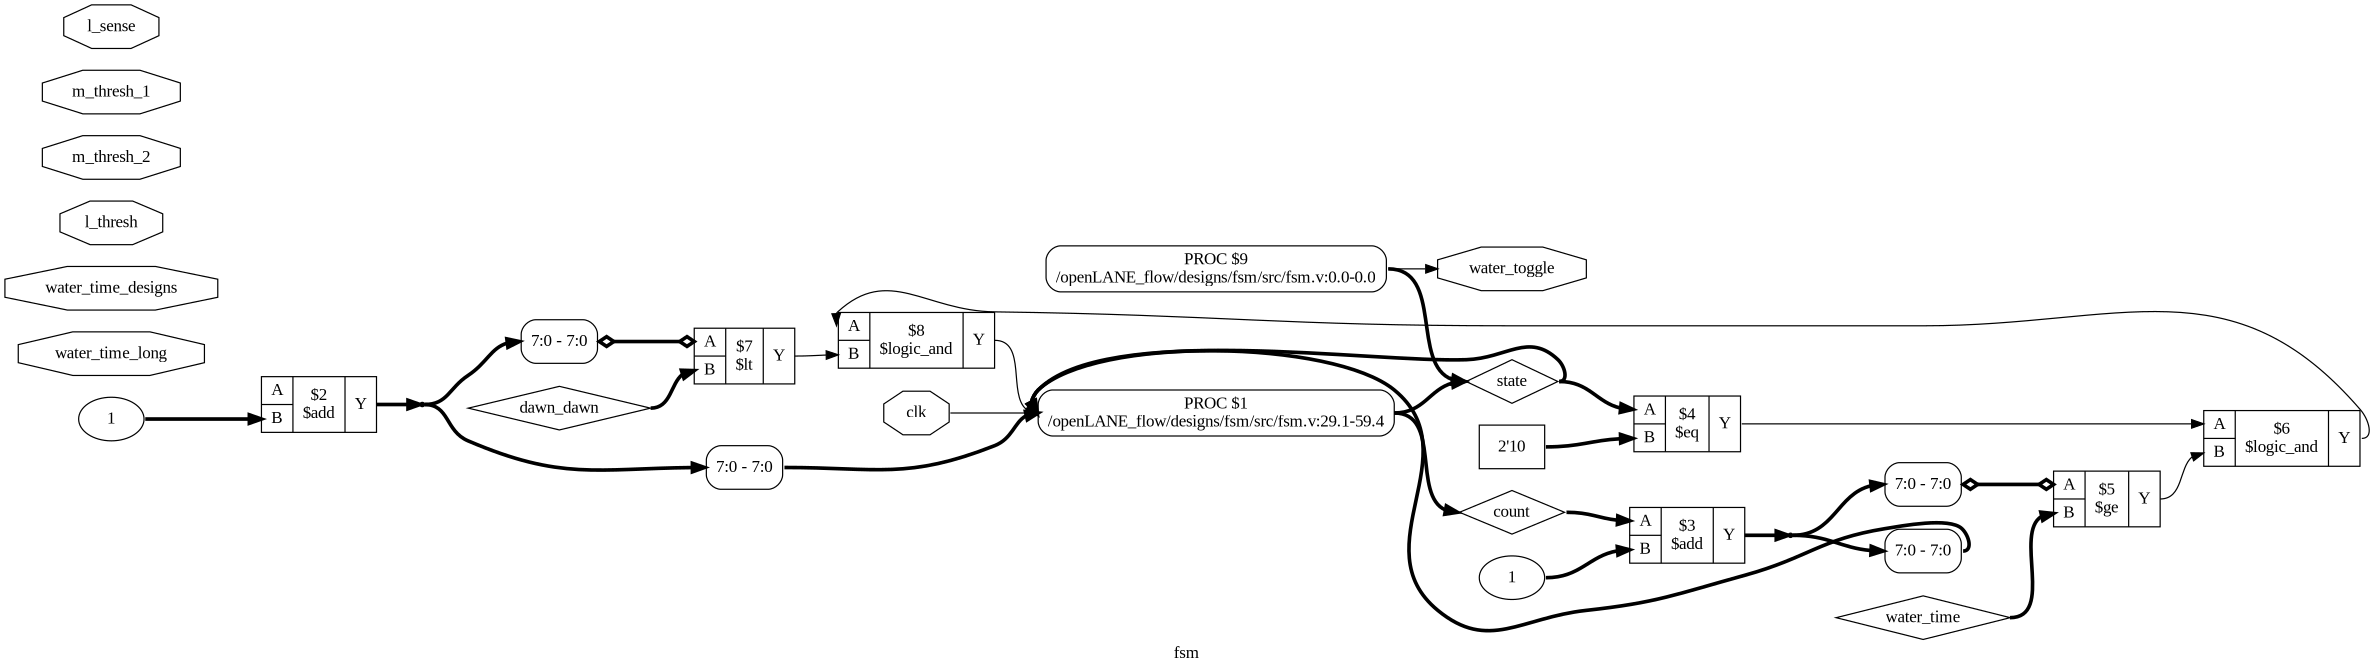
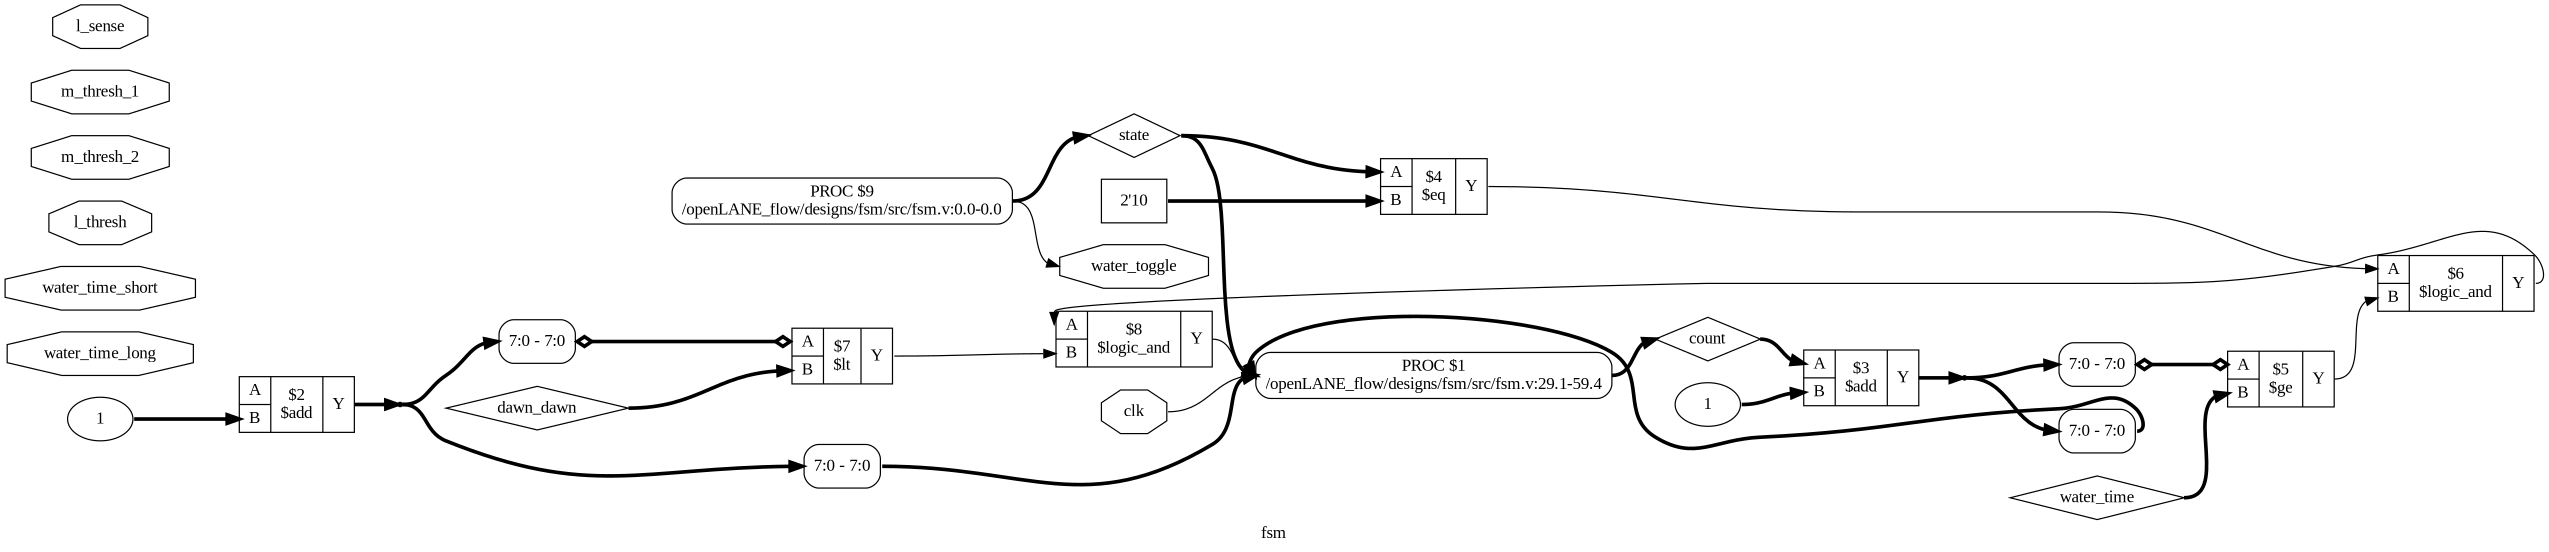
  digraph {
    fontname="Liberation Serif"
    label=fsm
    rankdir=LR
    remincross=true
    node [fontname="Liberation Serif" shape=record]
    edge [color=black fontname="Liberation Serif" headport=w style="setlinewidth(3)" tailport=e]
    n14 [color=black fontcolor=black label=dawn_dawn shape=diamond]
    c32 [label="{{<p28> A|<p29> B}|$7\n$lt|{<p30> Y}}"]
    c31 [label="{{<p28> A|<p29> B}|$8\n$logic_and|{<p30> Y}}"]
    c37 [label="{{<p28> A|<p29> B}|$2\n$add|{<p30> Y}}"]
    n10 [shape=point]
    n16 [color=black fontcolor=black label=count shape=diamond]
    c36 [label="{{<p28> A|<p29> B}|$3\n$add|{<p30> Y}}"]
    n9 [shape=point]
    n17 [color=black fontcolor=black label=water_time shape=diamond]
    c34 [label="{{<p28> A|<p29> B}|$5\n$ge|{<p30> Y}}"]
    c33 [label="{{<p28> A|<p29> B}|$6\n$logic_and|{<p30> Y}}"]
    n18 [color=black fontcolor=black label=state shape=diamond]
    c35 [label="{{<p28> A|<p29> B}|$4\n$eq|{<p30> Y}}"]
    p6 [label="PROC $1\n/openLANE_flow/designs/fsm/src/fsm.v:29.1-59.4" shape=box style=rounded]
    n19 [color=black fontcolor=black label=water_toggle shape=octagon]
    n20 [color=black fontcolor=black label=clk shape=octagon]
    n21 [color=black fontcolor=black label=water_time_long shape=octagon]
-   n22 [color=black fontcolor=black label=water_time_designs shape=octagon]
+   n22 [color=black fontcolor=black label=water_time_short shape=octagon]
    n23 [color=black fontcolor=black label=l_thresh shape=octagon]
    n24 [color=black fontcolor=black label=m_thresh_2 shape=octagon]
    n25 [color=black fontcolor=black label=m_thresh_1 shape=octagon]
    n26 [color=black fontcolor=black label=l_sense shape=octagon]
    x0 [label="<s0> 7:0 - 7:0 " style=rounded]
    x1 [label="<s0> 7:0 - 7:0 " style=rounded]
    v2 [label="2'10" shape=box]
    v3 [label=1 shape=""]
    x8 [label="<s0> 7:0 - 7:0 " style=rounded]
    v4 [label=1 shape=""]
    x7 [label="<s0> 7:0 - 7:0 " style=rounded]
    p5 [label="PROC $9\n/openLANE_flow/designs/fsm/src/fsm.v:0.0-0.0" shape=box style=rounded]
    n14 -> c32 [headport="p29:w"]
    c32 -> c31 [headport="p29:w" tailport="p30:e" style=""]
    c31 -> p6 [tailport="p30:e" style=""]
    c37 -> n10 [tailport="p30:e"]
    n10 -> x0 [headport="s0:w"]
    n10 -> x7 [headport="s0:w"]
    n16 -> c36 [headport="p28:w"]
    c36 -> n9 [tailport="p30:e"]
    n9 -> x1 [headport="s0:w"]
    n9 -> x8 [headport="s0:w"]
    n17 -> c34 [headport="p29:w"]
    c34 -> c33 [headport="p29:w" tailport="p30:e" style=""]
    c33 -> c31 [headport="p28:w" tailport="p30:e" style=""]
    n18 -> c35 [headport="p28:w"]
    n18 -> p6
    c35 -> c33 [headport="p28:w" tailport="p30:e" style=""]
    p6 -> n16
-   p6 -> n18
    n20 -> p6 [style=""]
    x0 -> c32 [arrowhead=odiamond arrowtail=odiamond dir=both headport="p28:w"]
    x1 -> c34 [arrowhead=odiamond arrowtail=odiamond dir=both headport="p28:w"]
    v2 -> c35 [headport="p29:w"]
    v3 -> c36 [headport="p29:w"]
    x8 -> p6
    v4 -> c37 [headport="p29:w"]
    x7 -> p6
    p5 -> n18
    p5 -> n19 [style=""]
  }
